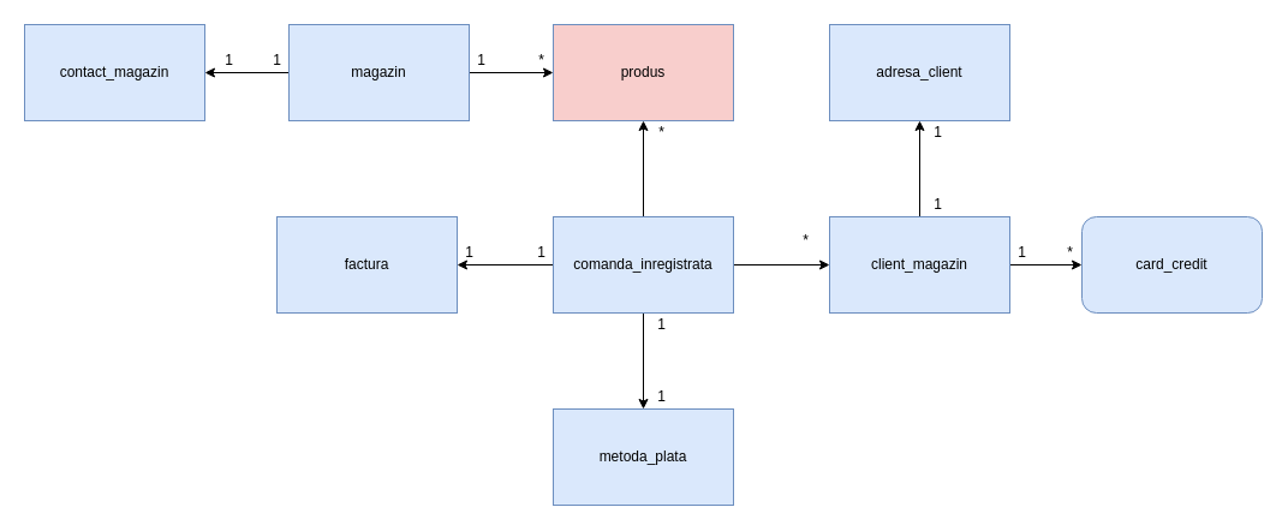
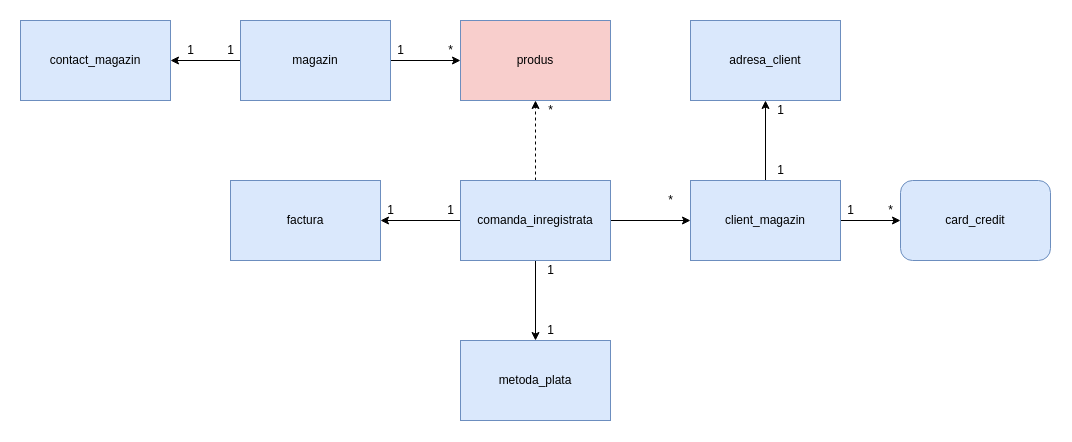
  <mxCell id="0" />
  <mxCell id="1" parent="0" />
  <mxCell id="2" value="contact_magazin" style="rounded=0;whiteSpace=wrap;html=1;fillColor=#dae8fc;strokeColor=#6c8ebf;" parent="1" vertex="1"><mxGeometry x="20" y="20" width="150" height="80" as="geometry" /></mxCell>
  <mxCell id="3" value="" style="edgeStyle=orthogonalEdgeStyle;rounded=0;orthogonalLoop=1;jettySize=auto;html=1;" parent="1" source="5" target="2" edge="1"><mxGeometry relative="1" as="geometry" /></mxCell>
  <mxCell id="4" value="" style="edgeStyle=orthogonalEdgeStyle;rounded=0;orthogonalLoop=1;jettySize=auto;html=1;" parent="1" source="5" target="6" edge="1"><mxGeometry relative="1" as="geometry" /></mxCell>
  <mxCell id="5" value="magazin" style="rounded=0;whiteSpace=wrap;html=1;fillColor=#dae8fc;strokeColor=#6c8ebf;" parent="1" vertex="1"><mxGeometry x="240" y="20" width="150" height="80" as="geometry" /></mxCell>
  <mxCell id="6" value="produs" style="rounded=0;whiteSpace=wrap;html=1;fillColor=#f8cecc;strokeColor=#6c8ebf;" parent="1" vertex="1"><mxGeometry x="460" y="20" width="150" height="80" as="geometry" /></mxCell>
- <mxCell id="7" value="" style="edgeStyle=orthogonalEdgeStyle;rounded=0;orthogonalLoop=1;jettySize=auto;html=1;" parent="1" source="11" target="6" edge="1"><mxGeometry relative="1" as="geometry" /></mxCell>
+ <mxCell id="7" value="" style="edgeStyle=orthogonalEdgeStyle;rounded=0;orthogonalLoop=1;jettySize=auto;html=1;dashed=1;" parent="1" source="11" target="6" edge="1"><mxGeometry relative="1" as="geometry" /></mxCell>
  <mxCell id="8" value="" style="edgeStyle=orthogonalEdgeStyle;rounded=0;orthogonalLoop=1;jettySize=auto;html=1;" parent="1" source="11" target="12" edge="1"><mxGeometry relative="1" as="geometry" /></mxCell>
  <mxCell id="9" value="" style="edgeStyle=orthogonalEdgeStyle;rounded=0;orthogonalLoop=1;jettySize=auto;html=1;" parent="1" source="11" target="15" edge="1"><mxGeometry relative="1" as="geometry" /></mxCell>
  <mxCell id="10" value="" style="edgeStyle=orthogonalEdgeStyle;rounded=0;orthogonalLoop=1;jettySize=auto;html=1;" parent="1" source="11" target="16" edge="1"><mxGeometry relative="1" as="geometry" /></mxCell>
  <mxCell id="11" value="comanda_inregistrata" style="rounded=0;whiteSpace=wrap;html=1;fillColor=#dae8fc;strokeColor=#6c8ebf;" parent="1" vertex="1"><mxGeometry x="460" y="180" width="150" height="80" as="geometry" /></mxCell>
  <mxCell id="12" value="metoda_plata" style="rounded=0;whiteSpace=wrap;html=1;fillColor=#dae8fc;strokeColor=#6c8ebf;" parent="1" vertex="1"><mxGeometry x="460" y="340" width="150" height="80" as="geometry" /></mxCell>
  <mxCell id="13" value="" style="edgeStyle=orthogonalEdgeStyle;rounded=0;orthogonalLoop=1;jettySize=auto;html=1;" parent="1" source="15" target="17" edge="1"><mxGeometry relative="1" as="geometry" /></mxCell>
  <mxCell id="14" value="" style="edgeStyle=orthogonalEdgeStyle;rounded=0;orthogonalLoop=1;jettySize=auto;html=1;" parent="1" source="15" target="18" edge="1"><mxGeometry relative="1" as="geometry" /></mxCell>
  <mxCell id="15" value="client_magazin" style="rounded=0;whiteSpace=wrap;html=1;fillColor=#dae8fc;strokeColor=#6c8ebf;" parent="1" vertex="1"><mxGeometry x="690" y="180" width="150" height="80" as="geometry" /></mxCell>
  <mxCell id="16" value="factura" style="rounded=0;whiteSpace=wrap;html=1;fillColor=#dae8fc;strokeColor=#6c8ebf;" parent="1" vertex="1"><mxGeometry x="230" y="180" width="150" height="80" as="geometry" /></mxCell>
  <mxCell id="17" value="adresa_client" style="rounded=0;whiteSpace=wrap;html=1;fillColor=#dae8fc;strokeColor=#6c8ebf;" parent="1" vertex="1"><mxGeometry x="690" y="20" width="150" height="80" as="geometry" /></mxCell>
  <mxCell id="18" value="card_credit" style="whiteSpace=wrap;html=1;fillColor=#dae8fc;strokeColor=#6c8ebf;rounded=1;" parent="1" vertex="1"><mxGeometry x="900" y="180" width="150" height="80" as="geometry" /></mxCell>
  <mxCell id="19" value="1" style="text;html=1;align=center;verticalAlign=middle;resizable=0;points=[];autosize=1;" parent="1" vertex="1"><mxGeometry x="180" y="40" width="20" height="20" as="geometry" /></mxCell>
  <mxCell id="20" value="1" style="text;html=1;align=center;verticalAlign=middle;resizable=0;points=[];autosize=1;" parent="1" vertex="1"><mxGeometry x="220" y="40" width="20" height="20" as="geometry" /></mxCell>
  <mxCell id="21" value="1" style="text;html=1;align=center;verticalAlign=middle;resizable=0;points=[];autosize=1;" parent="1" vertex="1"><mxGeometry x="390" y="40" width="20" height="20" as="geometry" /></mxCell>
  <mxCell id="22" value="*" style="text;html=1;align=center;verticalAlign=middle;resizable=0;points=[];autosize=1;" parent="1" vertex="1"><mxGeometry x="440" y="40" width="20" height="20" as="geometry" /></mxCell>
  <mxCell id="23" value="*" style="text;html=1;align=center;verticalAlign=middle;resizable=0;points=[];autosize=1;" parent="1" vertex="1"><mxGeometry x="540" y="100" width="20" height="20" as="geometry" /></mxCell>
  <mxCell id="24" value="*" style="text;html=1;align=center;verticalAlign=middle;resizable=0;points=[];autosize=1;" parent="1" vertex="1"><mxGeometry x="660" y="190" width="20" height="20" as="geometry" /></mxCell>
  <mxCell id="25" value="1" style="text;html=1;align=center;verticalAlign=middle;resizable=0;points=[];autosize=1;" parent="1" vertex="1"><mxGeometry x="380" y="200" width="20" height="20" as="geometry" /></mxCell>
  <mxCell id="26" value="1" style="text;html=1;align=center;verticalAlign=middle;resizable=0;points=[];autosize=1;" parent="1" vertex="1"><mxGeometry x="440" y="200" width="20" height="20" as="geometry" /></mxCell>
  <mxCell id="27" value="1" style="text;html=1;align=center;verticalAlign=middle;resizable=0;points=[];autosize=1;" parent="1" vertex="1"><mxGeometry x="540" y="320" width="20" height="20" as="geometry" /></mxCell>
  <mxCell id="28" value="1" style="text;html=1;align=center;verticalAlign=middle;resizable=0;points=[];autosize=1;" parent="1" vertex="1"><mxGeometry x="540" y="260" width="20" height="20" as="geometry" /></mxCell>
  <mxCell id="29" value="1" style="text;html=1;align=center;verticalAlign=middle;resizable=0;points=[];autosize=1;" parent="1" vertex="1"><mxGeometry x="770" y="160" width="20" height="20" as="geometry" /></mxCell>
  <mxCell id="30" value="1" style="text;html=1;align=center;verticalAlign=middle;resizable=0;points=[];autosize=1;" parent="1" vertex="1"><mxGeometry x="770" y="100" width="20" height="20" as="geometry" /></mxCell>
  <mxCell id="31" value="1" style="text;html=1;align=center;verticalAlign=middle;resizable=0;points=[];autosize=1;" parent="1" vertex="1"><mxGeometry x="840" y="200" width="20" height="20" as="geometry" /></mxCell>
  <mxCell id="32" value="*" style="text;html=1;align=center;verticalAlign=middle;resizable=0;points=[];autosize=1;" parent="1" vertex="1"><mxGeometry x="880" y="200" width="20" height="20" as="geometry" /></mxCell>
